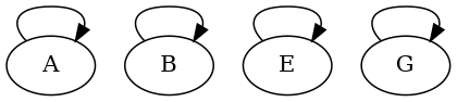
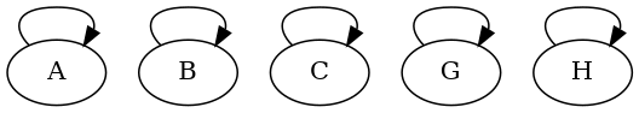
  digraph {
    edge [headport=ne tailport=nw]
    A
    B
-   E
+   C
    G
+   H
    A -> A
    B -> B
-   E -> E
+   C -> C
    G -> G
+   H -> H
  }
